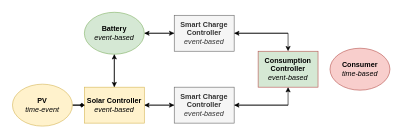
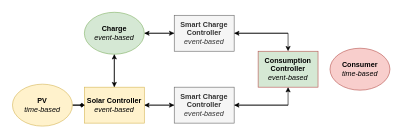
  <mxCell id="0" />
  <mxCell id="1" parent="0" />
  <mxCell id="2" style="edgeStyle=orthogonalEdgeStyle;rounded=0;orthogonalLoop=1;jettySize=auto;html=1;entryX=0;entryY=0.5;entryDx=0;entryDy=0;" edge="1" parent="1" source="4" target="7"><mxGeometry relative="1" as="geometry"><mxPoint x="290" y="15" as="targetPoint" /></mxGeometry></mxCell>
  <mxCell id="3" style="edgeStyle=orthogonalEdgeStyle;rounded=0;orthogonalLoop=1;jettySize=auto;html=1;entryX=0.5;entryY=0;entryDx=0;entryDy=0;" edge="1" parent="1" source="4" target="15"><mxGeometry relative="1" as="geometry" /></mxCell>
- <mxCell id="4" value="&lt;b&gt;Battery&lt;/b&gt;&lt;br&gt;&lt;i&gt;event-based&lt;/i&gt;" style="ellipse;whiteSpace=wrap;html=1;fillColor=#d5e8d4;strokeColor=#82b366;" parent="1" vertex="1"><mxGeometry x="140" y="20" width="100" height="70" as="geometry" /></mxCell>
+ <mxCell id="4" value="&lt;b&gt;Charge&lt;/b&gt;&lt;br&gt;&lt;i&gt;event-based&lt;/i&gt;" style="ellipse;whiteSpace=wrap;html=1;fillColor=#d5e8d4;strokeColor=#82b366;" parent="1" vertex="1"><mxGeometry x="140" y="20" width="100" height="70" as="geometry" /></mxCell>
  <mxCell id="5" style="edgeStyle=orthogonalEdgeStyle;rounded=0;orthogonalLoop=1;jettySize=auto;html=1;entryX=0.5;entryY=0;entryDx=0;entryDy=0;" edge="1" parent="1" source="7" target="9"><mxGeometry relative="1" as="geometry" /></mxCell>
  <mxCell id="6" style="edgeStyle=orthogonalEdgeStyle;rounded=0;orthogonalLoop=1;jettySize=auto;html=1;entryX=1;entryY=0.5;entryDx=0;entryDy=0;" edge="1" parent="1" source="7" target="4"><mxGeometry relative="1" as="geometry" /></mxCell>
  <mxCell id="7" value="&lt;b&gt;Smart Charge Controller&lt;/b&gt;&lt;br&gt;&lt;i&gt;event-based&lt;/i&gt;" style="rounded=0;whiteSpace=wrap;html=1;fillColor=#f5f5f5;fontColor=#333333;strokeColor=#666666;" parent="1" vertex="1"><mxGeometry x="290" y="25" width="100" height="60" as="geometry" /></mxCell>
  <mxCell id="8" value="&lt;b&gt;Consumer&lt;/b&gt;&lt;br&gt;&lt;i&gt;time-based&lt;/i&gt;" style="ellipse;whiteSpace=wrap;html=1;fillColor=#f8cecc;strokeColor=#b85450;" parent="1" vertex="1"><mxGeometry x="550" y="80" width="100" height="70" as="geometry" /></mxCell>
  <mxCell id="9" value="&lt;b&gt;Consumption Controller&lt;/b&gt;&lt;br&gt;&lt;i&gt;event-based&lt;/i&gt;" style="rounded=0;whiteSpace=wrap;html=1;fillColor=#d5e8d4;strokeColor=#b85450;" vertex="1" parent="1"><mxGeometry x="430" y="85" width="100" height="60" as="geometry" /></mxCell>
  <mxCell id="10" style="edgeStyle=orthogonalEdgeStyle;rounded=0;orthogonalLoop=1;jettySize=auto;html=1;" edge="1" parent="1" source="12" target="15"><mxGeometry relative="1" as="geometry" /></mxCell>
  <mxCell id="11" style="edgeStyle=orthogonalEdgeStyle;rounded=0;orthogonalLoop=1;jettySize=auto;html=1;entryX=0.5;entryY=1;entryDx=0;entryDy=0;" edge="1" parent="1" source="12" target="9"><mxGeometry relative="1" as="geometry" /></mxCell>
  <mxCell id="12" value="&lt;b&gt;Smart Charge Controller&lt;/b&gt;&lt;br&gt;&lt;i&gt;event-based&lt;/i&gt;" style="rounded=0;whiteSpace=wrap;html=1;fillColor=#f5f5f5;fontColor=#333333;strokeColor=#666666;" vertex="1" parent="1"><mxGeometry x="290" y="145" width="100" height="60" as="geometry" /></mxCell>
  <mxCell id="13" style="edgeStyle=orthogonalEdgeStyle;rounded=0;orthogonalLoop=1;jettySize=auto;html=1;exitX=0.5;exitY=0;exitDx=0;exitDy=0;" edge="1" parent="1" source="15" target="4"><mxGeometry relative="1" as="geometry"><mxPoint x="190" y="55" as="targetPoint" /></mxGeometry></mxCell>
  <mxCell id="14" style="edgeStyle=orthogonalEdgeStyle;rounded=0;orthogonalLoop=1;jettySize=auto;html=1;entryX=0;entryY=0.5;entryDx=0;entryDy=0;" edge="1" parent="1" source="15" target="12"><mxGeometry relative="1" as="geometry" /></mxCell>
  <mxCell id="15" value="&lt;b&gt;Solar Controller&lt;/b&gt;&lt;br&gt;&lt;i&gt;event-based&lt;/i&gt;" style="rounded=0;whiteSpace=wrap;html=1;fillColor=#fff2cc;strokeColor=#d6b656;" vertex="1" parent="1"><mxGeometry x="140" y="145" width="100" height="60" as="geometry" /></mxCell>
  <mxCell id="16" value="" style="edgeStyle=orthogonalEdgeStyle;rounded=0;orthogonalLoop=1;jettySize=auto;html=1;entryX=0;entryY=0.5;entryDx=0;entryDy=0;endArrow=diamond;" edge="1" parent="1" source="17" target="15"><mxGeometry relative="1" as="geometry"><mxPoint x="190" y="215" as="targetPoint" /></mxGeometry></mxCell>
- <mxCell id="17" value="&lt;b&gt;PV&lt;/b&gt;&lt;br&gt;&lt;i&gt;time-event&lt;/i&gt;" style="ellipse;whiteSpace=wrap;html=1;fillColor=#fff2cc;strokeColor=#d6b656;" vertex="1" parent="1"><mxGeometry x="20" y="140" width="100" height="70" as="geometry" /></mxCell>
+ <mxCell id="17" value="&lt;b&gt;PV&lt;/b&gt;&lt;br&gt;&lt;i&gt;time-based&lt;/i&gt;" style="ellipse;whiteSpace=wrap;html=1;fillColor=#fff2cc;strokeColor=#d6b656;" vertex="1" parent="1"><mxGeometry x="20" y="140" width="100" height="70" as="geometry" /></mxCell>
  <mxCell id="18" value="" style="endArrow=classic;html=1;rounded=0;entryX=1;entryY=0.5;entryDx=0;entryDy=0;" edge="1" parent="1" target="7"><mxGeometry width="50" height="50" relative="1" as="geometry"><mxPoint x="480" y="55" as="sourcePoint" /><mxPoint x="450" y="65" as="targetPoint" /></mxGeometry></mxCell>
  <mxCell id="19" value="" style="endArrow=classic;html=1;rounded=0;entryX=1;entryY=0.5;entryDx=0;entryDy=0;" edge="1" parent="1" target="12"><mxGeometry width="50" height="50" relative="1" as="geometry"><mxPoint x="480" y="175" as="sourcePoint" /><mxPoint x="400" y="195" as="targetPoint" /></mxGeometry></mxCell>
